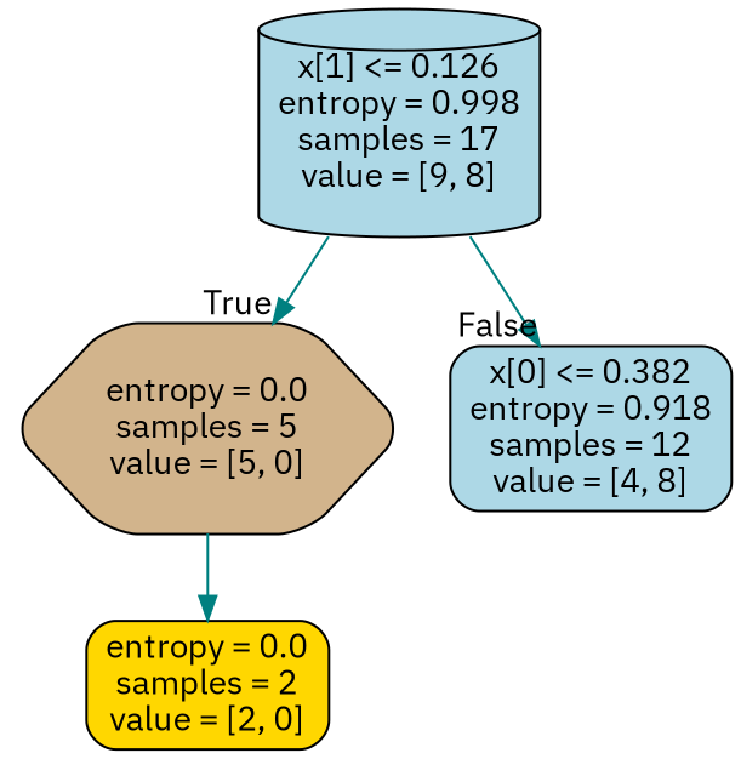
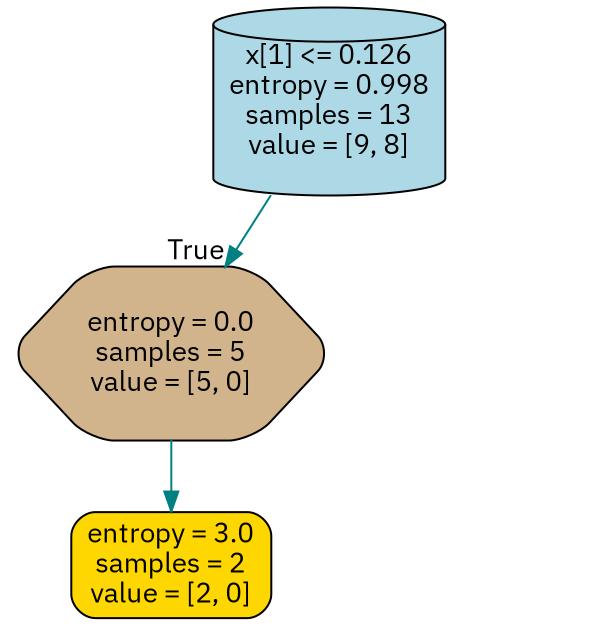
  digraph {
    fontname="IBM Plex Sans"
    node [color=black fillcolor=lightblue fontname="IBM Plex Sans" shape=box style="filled, rounded"]
    edge [color=teal fontname="IBM Plex Sans" labeldistance=2.5]
-   n1 [label="x[1] <= 0.126\nentropy = 0.998\nsamples = 17\nvalue = [9, 8]" shape=cylinder]
+   n1 [label="x[1] <= 0.126\nentropy = 0.998\nsamples = 13\nvalue = [9, 8]" shape=cylinder]
    n2 [fillcolor=tan label="entropy = 0.0\nsamples = 5\nvalue = [5, 0]" shape=hexagon]
-   n3 [label="x[0] <= 0.382\nentropy = 0.918\nsamples = 12\nvalue = [4, 8]"]
-   n4 [fillcolor=gold label="entropy = 0.0\nsamples = 2\nvalue = [2, 0]"]
+   n4 [fillcolor=gold label="entropy = 3.0\nsamples = 2\nvalue = [2, 0]"]
    n1 -> n2 [headlabel=True labelangle=45]
-   n1 -> n3 [headlabel=False labelangle=-45]
    n2 -> n4 [labeldistance=""]
  }
